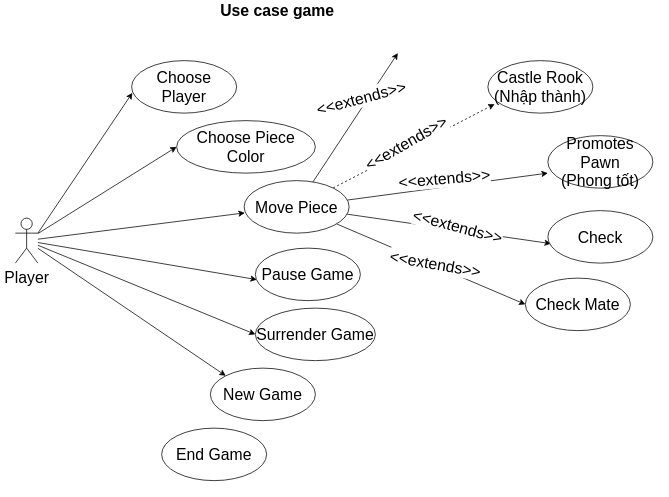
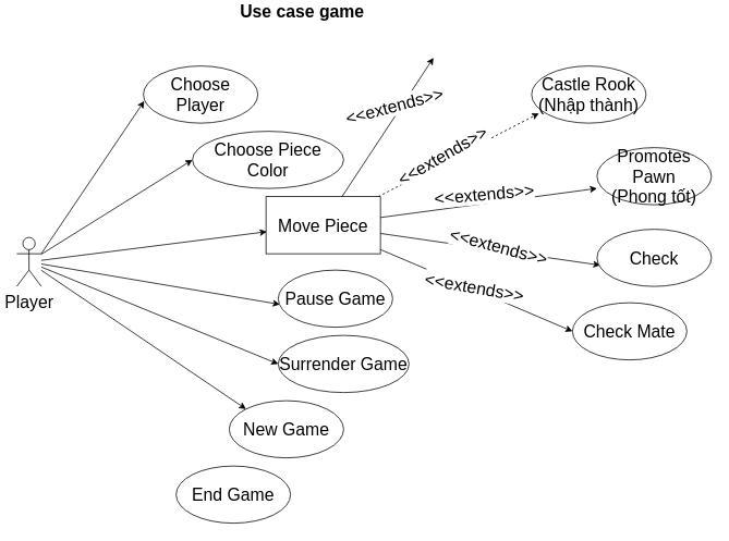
  <mxCell id="0" />
  <mxCell id="1" parent="0" />
  <mxCell id="2" style="edgeStyle=none;rounded=0;orthogonalLoop=1;jettySize=auto;html=1;fontSize=21;entryX=0.007;entryY=0.614;entryDx=0;entryDy=0;entryPerimeter=0;exitX=1;exitY=0.333;exitDx=0;exitDy=0;exitPerimeter=0;" edge="1" parent="1" source="8" target="9"><mxGeometry relative="1" as="geometry"><mxPoint x="175" y="230" as="sourcePoint" /></mxGeometry></mxCell>
  <mxCell id="3" style="edgeStyle=none;rounded=0;orthogonalLoop=1;jettySize=auto;html=1;entryX=0;entryY=0.5;entryDx=0;entryDy=0;fontSize=21;" edge="1" parent="1" source="8" target="10"><mxGeometry relative="1" as="geometry" /></mxCell>
  <mxCell id="4" style="edgeStyle=none;rounded=0;orthogonalLoop=1;jettySize=auto;html=1;entryX=0.007;entryY=0.614;entryDx=0;entryDy=0;entryPerimeter=0;fontSize=21;" edge="1" parent="1" source="8" target="17"><mxGeometry relative="1" as="geometry" /></mxCell>
  <mxCell id="5" style="edgeStyle=none;rounded=0;orthogonalLoop=1;jettySize=auto;html=1;entryX=0.014;entryY=0.6;entryDx=0;entryDy=0;entryPerimeter=0;fontSize=21;" edge="1" parent="1" source="8" target="20"><mxGeometry relative="1" as="geometry" /></mxCell>
  <mxCell id="6" style="edgeStyle=none;rounded=0;orthogonalLoop=1;jettySize=auto;html=1;entryX=0;entryY=0.5;entryDx=0;entryDy=0;fontSize=21;" edge="1" parent="1" source="8" target="21"><mxGeometry relative="1" as="geometry" /></mxCell>
  <mxCell id="7" style="edgeStyle=none;rounded=0;orthogonalLoop=1;jettySize=auto;html=1;entryX=0;entryY=0;entryDx=0;entryDy=0;fontSize=21;" edge="1" parent="1" source="8" target="23"><mxGeometry relative="1" as="geometry" /></mxCell>
  <mxCell id="8" value="Player" style="shape=umlActor;verticalLabelPosition=bottom;verticalAlign=top;html=1;fontSize=21;" vertex="1" parent="1"><mxGeometry x="20" y="290" width="30" height="60" as="geometry" /></mxCell>
  <mxCell id="9" value="Choose &lt;br&gt;Player" style="ellipse;whiteSpace=wrap;html=1;fontSize=21;" vertex="1" parent="1"><mxGeometry x="175" y="80" width="140" height="70" as="geometry" /></mxCell>
  <mxCell id="10" value="Choose Piece Color" style="ellipse;whiteSpace=wrap;html=1;fontSize=21;" vertex="1" parent="1"><mxGeometry x="235" y="160" width="185" height="70" as="geometry" /></mxCell>
  <mxCell id="11" style="edgeStyle=none;rounded=0;orthogonalLoop=1;jettySize=auto;html=1;entryX=0.064;entryY=0.829;entryDx=0;entryDy=0;entryPerimeter=0;fontSize=21;dashed=1;" edge="1" parent="1" source="17" target="18"><mxGeometry relative="1" as="geometry" /></mxCell>
  <mxCell id="12" style="edgeStyle=none;rounded=0;orthogonalLoop=1;jettySize=auto;html=1;entryX=0;entryY=0.714;entryDx=0;entryDy=0;entryPerimeter=0;fontSize=21;" edge="1" parent="1" source="17" target="19"><mxGeometry relative="1" as="geometry" /></mxCell>
  <mxCell id="13" style="edgeStyle=none;rounded=0;orthogonalLoop=1;jettySize=auto;html=1;entryX=0.029;entryY=0.629;entryDx=0;entryDy=0;entryPerimeter=0;fontSize=21;" edge="1" parent="1" source="17" target="24"><mxGeometry relative="1" as="geometry" /></mxCell>
  <mxCell id="14" style="edgeStyle=none;rounded=0;orthogonalLoop=1;jettySize=auto;html=1;entryX=0;entryY=0.5;entryDx=0;entryDy=0;fontSize=21;" edge="1" parent="1" source="17" target="25"><mxGeometry relative="1" as="geometry" /></mxCell>
  <mxCell id="15" style="edgeStyle=none;rounded=0;orthogonalLoop=1;jettySize=auto;html=1;entryX=0.071;entryY=0.857;entryDx=0;entryDy=0;entryPerimeter=0;fontSize=21;" edge="1" parent="1" source="17"><mxGeometry relative="1" as="geometry"><mxPoint x="529.94" y="69.99" as="targetPoint" /></mxGeometry></mxCell>
  <mxCell id="16" value="&amp;lt;&amp;lt;extends&amp;gt;&amp;gt;" style="edgeLabel;html=1;align=center;verticalAlign=middle;resizable=0;points=[];fontSize=21;rotation=-15;" vertex="1" connectable="0" parent="15"><mxGeometry x="-0.151" y="-1" relative="1" as="geometry"><mxPoint x="15" y="-40" as="offset" /></mxGeometry></mxCell>
- <mxCell id="17" value="Move Piece" style="ellipse;whiteSpace=wrap;html=1;fontSize=21;" vertex="1" parent="1"><mxGeometry x="325" y="240" width="140" height="70" as="geometry" /></mxCell>
+ <mxCell id="17" value="Move Piece" style="whiteSpace=wrap;html=1;fontSize=21;rounded=0;" vertex="1" parent="1"><mxGeometry x="325" y="240" width="140" height="70" as="geometry" /></mxCell>
  <mxCell id="18" value="Castle Rook&lt;br&gt;(Nhập thành)" style="ellipse;whiteSpace=wrap;html=1;fontSize=21;" vertex="1" parent="1"><mxGeometry x="650" y="80" width="140" height="70" as="geometry" /></mxCell>
  <mxCell id="19" value="Promotes Pawn&lt;br&gt;(Phong tốt)" style="ellipse;whiteSpace=wrap;html=1;fontSize=21;" vertex="1" parent="1"><mxGeometry x="730" y="180" width="140" height="70" as="geometry" /></mxCell>
  <mxCell id="20" value="Pause Game" style="ellipse;whiteSpace=wrap;html=1;fontSize=21;" vertex="1" parent="1"><mxGeometry x="340" y="330" width="140" height="70" as="geometry" /></mxCell>
  <mxCell id="21" value="Surrender Game" style="ellipse;whiteSpace=wrap;html=1;fontSize=21;" vertex="1" parent="1"><mxGeometry x="340" y="410" width="160" height="70" as="geometry" /></mxCell>
  <mxCell id="22" value="End Game" style="ellipse;whiteSpace=wrap;html=1;fontSize=21;" vertex="1" parent="1"><mxGeometry x="215" y="570" width="140" height="70" as="geometry" /></mxCell>
  <mxCell id="23" value="New Game" style="ellipse;whiteSpace=wrap;html=1;fontSize=21;" vertex="1" parent="1"><mxGeometry x="280" y="490" width="140" height="70" as="geometry" /></mxCell>
  <mxCell id="24" value="Check" style="ellipse;whiteSpace=wrap;html=1;fontSize=21;" vertex="1" parent="1"><mxGeometry x="730" y="280" width="140" height="70" as="geometry" /></mxCell>
  <mxCell id="25" value="Check Mate" style="ellipse;whiteSpace=wrap;html=1;fontSize=21;" vertex="1" parent="1"><mxGeometry x="700" y="370" width="140" height="70" as="geometry" /></mxCell>
  <mxCell id="26" value="Use case game" style="edgeLabel;html=1;align=center;verticalAlign=middle;resizable=0;points=[];fontSize=21;fontStyle=1" vertex="1" connectable="0" parent="1"><mxGeometry y="20" as="geometry" x="380"><mxPoint x="-12" y="-8" as="offset" /></mxGeometry></mxCell>
  <mxCell id="27" value="&amp;lt;&amp;lt;extends&amp;gt;&amp;gt;" style="edgeLabel;html=1;align=center;verticalAlign=middle;resizable=0;points=[];fontSize=21;rotation=-30;" vertex="1" connectable="0" parent="1"><mxGeometry x="539.998" y="190.001" as="geometry" /></mxCell>
  <mxCell id="28" value="&amp;lt;&amp;lt;extends&amp;gt;&amp;gt;" style="edgeLabel;html=1;align=center;verticalAlign=middle;resizable=0;points=[];fontSize=21;rotation=-5;" vertex="1" connectable="0" parent="1"><mxGeometry x="589.998" y="240.001" as="geometry"><mxPoint x="1.258" y="-2.901" as="offset" /></mxGeometry></mxCell>
  <mxCell id="29" value="&amp;lt;&amp;lt;extends&amp;gt;&amp;gt;" style="edgeLabel;html=1;align=center;verticalAlign=middle;resizable=0;points=[];fontSize=21;rotation=15;" vertex="1" connectable="0" parent="1"><mxGeometry x="609.998" y="300.001" as="geometry" /></mxCell>
  <mxCell id="30" value="&amp;lt;&amp;lt;extends&amp;gt;&amp;gt;" style="edgeLabel;html=1;align=center;verticalAlign=middle;resizable=0;points=[];fontSize=21;rotation=10;" vertex="1" connectable="0" parent="1"><mxGeometry x="579.998" y="350.001" as="geometry" /></mxCell>
